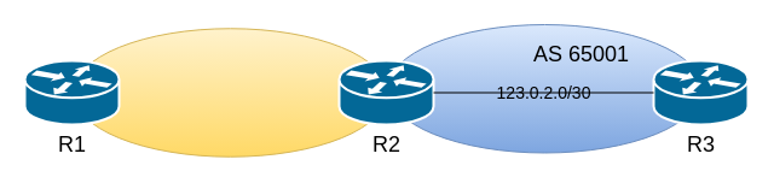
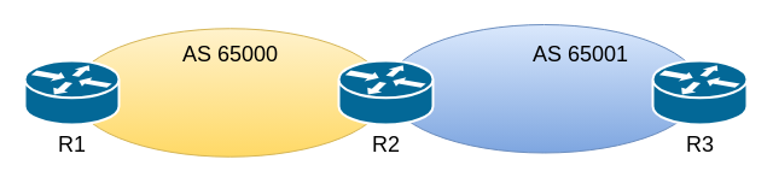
  <mxCell id="0" />
  <mxCell id="1" parent="0" />
  <mxCell id="2" value="" style="ellipse;whiteSpace=wrap;html=1;fillColor=#dae8fc;gradientColor=#7ea6e0;strokeColor=#6c8ebf;" vertex="1" parent="1"><mxGeometry x="320" y="20" width="260" height="106.5" as="geometry" /></mxCell>
  <mxCell id="3" value="" style="ellipse;whiteSpace=wrap;html=1;fillColor=#fff2cc;gradientColor=#ffd966;strokeColor=#d6b656;" vertex="1" parent="1"><mxGeometry x="60" y="23.25" width="260" height="106.5" as="geometry" /></mxCell>
  <mxCell id="4" value="&lt;font style=&quot;font-size: 18px;&quot;&gt;R2&lt;/font&gt;" style="shape=mxgraph.cisco.routers.router;sketch=0;html=1;pointerEvents=1;dashed=0;fillColor=#036897;strokeColor=#ffffff;strokeWidth=2;verticalLabelPosition=bottom;verticalAlign=top;align=center;outlineConnect=0;" vertex="1" parent="1"><mxGeometry x="280" y="50" width="78" height="53" as="geometry" /></mxCell>
  <mxCell id="5" value="&lt;font style=&quot;font-size: 18px;&quot;&gt;R1&lt;/font&gt;" style="shape=mxgraph.cisco.routers.router;sketch=0;html=1;pointerEvents=1;dashed=0;fillColor=#036897;strokeColor=#ffffff;strokeWidth=2;verticalLabelPosition=bottom;verticalAlign=top;align=center;outlineConnect=0;" vertex="1" parent="1"><mxGeometry x="20" y="50" width="78" height="53" as="geometry" /></mxCell>
  <mxCell id="6" value="&lt;font style=&quot;font-size: 18px;&quot;&gt;R3&lt;/font&gt;" style="shape=mxgraph.cisco.routers.router;sketch=0;html=1;pointerEvents=1;dashed=0;fillColor=#036897;strokeColor=#ffffff;strokeWidth=2;verticalLabelPosition=bottom;verticalAlign=top;align=center;outlineConnect=0;" vertex="1" parent="1"><mxGeometry x="540" y="50" width="78" height="53" as="geometry" /></mxCell>
- <mxCell id="7" value="123.0.2.0/30" style="endArrow=none;html=1;rounded=0;exitX=1;exitY=0.5;exitDx=0;exitDy=0;exitPerimeter=0;entryX=0;entryY=0.5;entryDx=0;entryDy=0;entryPerimeter=0;labelBackgroundColor=none;fontSize=14;" edge="1" parent="1" source="4" target="6"><mxGeometry width="50" height="50" relative="1" as="geometry"><mxPoint x="108" y="87" as="sourcePoint" /><mxPoint x="290" y="87" as="targetPoint" /></mxGeometry></mxCell>
+ <mxCell id="8" value="&lt;font style=&quot;font-size: 18px;&quot;&gt;AS 65000&lt;/font&gt;" style="text;html=1;align=center;verticalAlign=middle;resizable=0;points=[];autosize=1;strokeColor=none;fillColor=none;" vertex="1" parent="1"><mxGeometry x="140" y="25" width="100" height="40" as="geometry" /></mxCell>
  <mxCell id="9" value="&lt;font style=&quot;font-size: 18px;&quot;&gt;AS 65001&lt;/font&gt;" style="text;html=1;align=center;verticalAlign=middle;resizable=0;points=[];autosize=1;strokeColor=none;fillColor=none;" vertex="1" parent="1"><mxGeometry x="430" y="25" width="100" height="40" as="geometry" /></mxCell>
